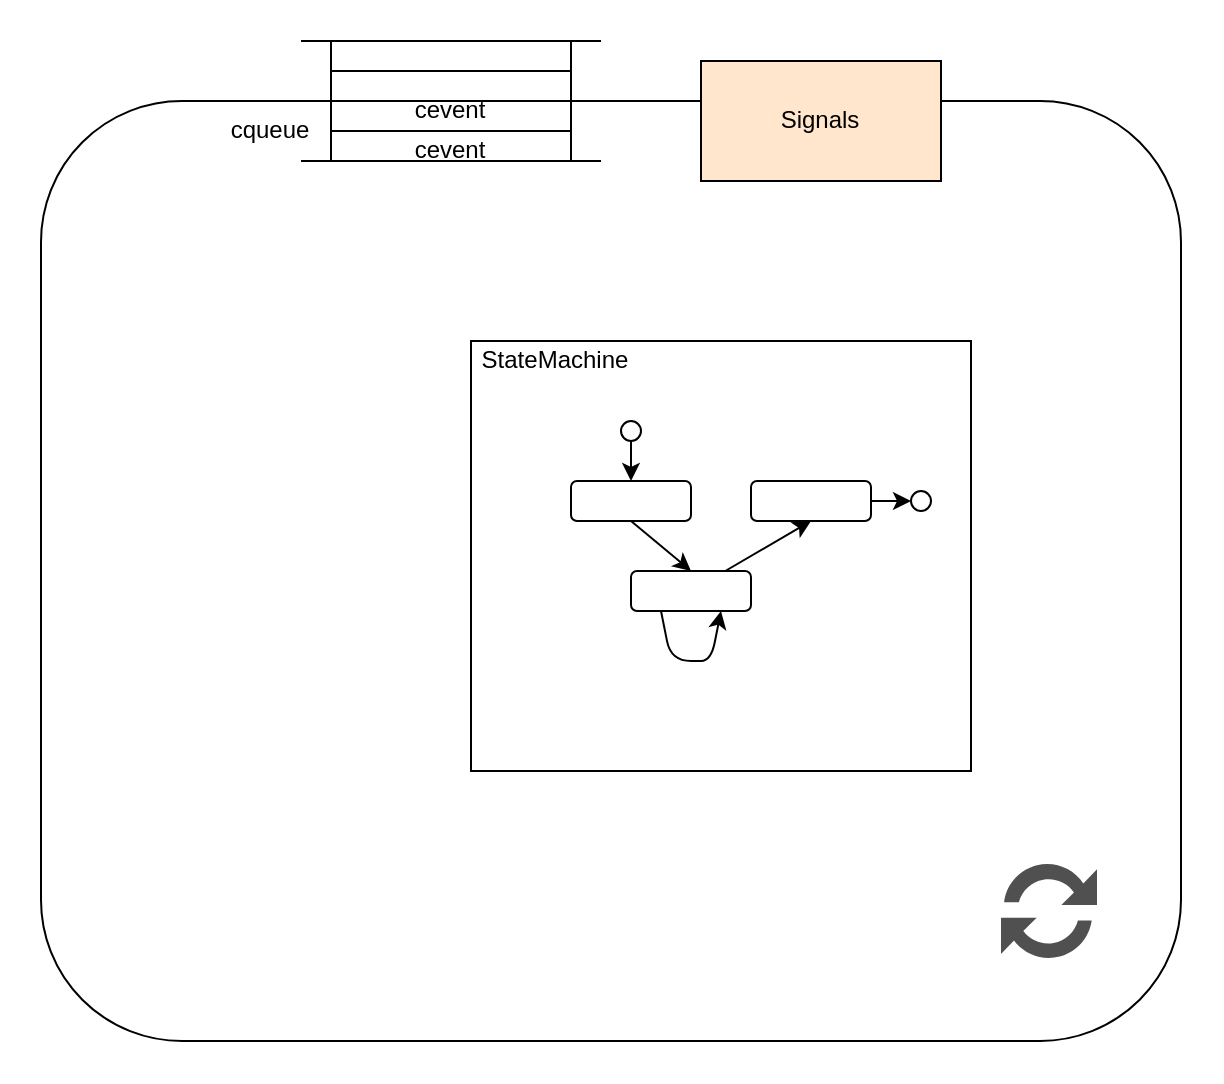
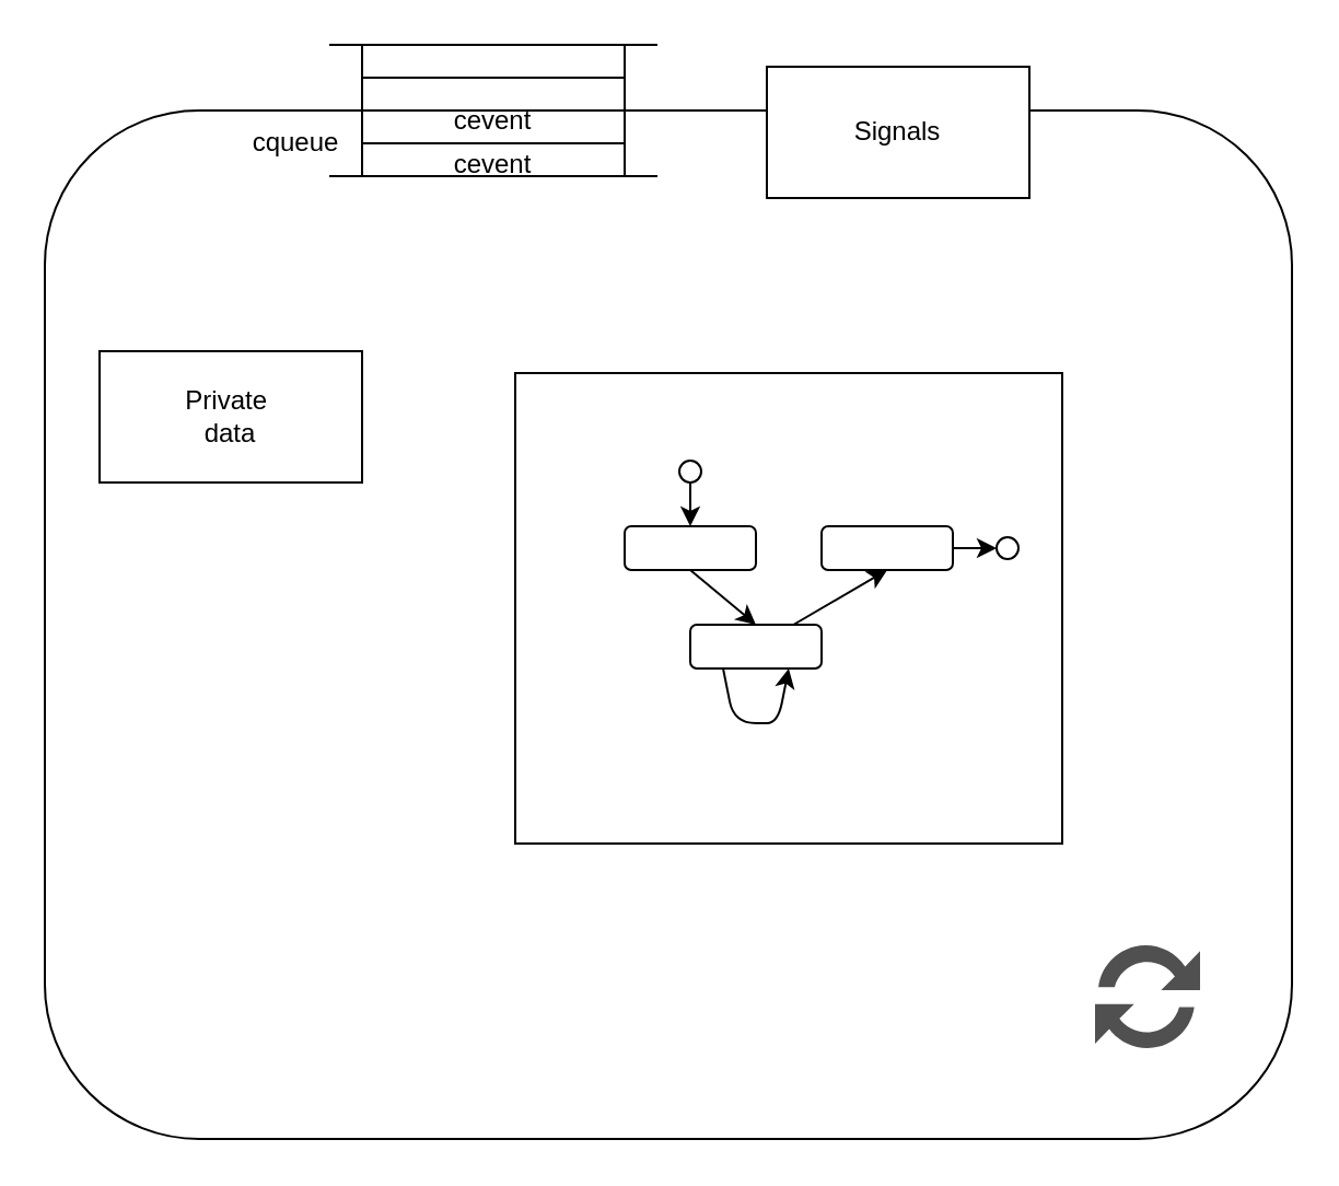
  <mxCell id="0" />
  <mxCell id="1" parent="0" />
  <mxCell id="2" value="" style="group" vertex="1" connectable="0" parent="1"><mxGeometry x="20" y="20" width="570" height="500" as="geometry" /></mxCell>
  <mxCell id="3" value="" style="rounded=1;whiteSpace=wrap;html=1;" parent="2" vertex="1"><mxGeometry y="30" width="570" height="470" as="geometry" /></mxCell>
  <mxCell id="4" value="" style="rounded=0;whiteSpace=wrap;html=1;" parent="2" vertex="1"><mxGeometry x="145" width="120" height="60" as="geometry" /></mxCell>
  <mxCell id="5" value="" style="endArrow=none;html=1;" parent="2" edge="1"><mxGeometry width="50" height="50" relative="1" as="geometry"><mxPoint x="130" as="sourcePoint" /><mxPoint x="280" as="targetPoint" /></mxGeometry></mxCell>
  <mxCell id="6" value="" style="endArrow=none;html=1;" parent="2" edge="1"><mxGeometry width="50" height="50" relative="1" as="geometry"><mxPoint x="130" y="60" as="sourcePoint" /><mxPoint x="280" y="60" as="targetPoint" /></mxGeometry></mxCell>
  <mxCell id="7" value="" style="endArrow=none;html=1;exitX=0;exitY=0.25;exitDx=0;exitDy=0;entryX=1;entryY=0.25;entryDx=0;entryDy=0;" parent="2" source="4" target="4" edge="1"><mxGeometry width="50" height="50" relative="1" as="geometry"><mxPoint x="310" y="80" as="sourcePoint" /><mxPoint x="270" y="10" as="targetPoint" /></mxGeometry></mxCell>
  <mxCell id="8" value="" style="endArrow=none;html=1;exitX=0;exitY=0.25;exitDx=0;exitDy=0;entryX=1;entryY=0.25;entryDx=0;entryDy=0;" parent="2" edge="1"><mxGeometry width="50" height="50" relative="1" as="geometry"><mxPoint x="145" y="30" as="sourcePoint" /><mxPoint x="265" y="30" as="targetPoint" /></mxGeometry></mxCell>
  <mxCell id="9" value="" style="endArrow=none;html=1;exitX=0;exitY=0.25;exitDx=0;exitDy=0;entryX=1;entryY=0.25;entryDx=0;entryDy=0;" parent="2" edge="1"><mxGeometry width="50" height="50" relative="1" as="geometry"><mxPoint x="145" y="45" as="sourcePoint" /><mxPoint x="265" y="45" as="targetPoint" /></mxGeometry></mxCell>
  <mxCell id="10" value="" style="rounded=0;whiteSpace=wrap;html=1;" vertex="1" parent="2"><mxGeometry x="215" y="150" width="250" height="215" as="geometry" /></mxCell>
  <mxCell id="11" value="" style="sketch=0;pointerEvents=1;shadow=0;dashed=0;html=1;strokeColor=none;labelPosition=center;verticalLabelPosition=bottom;verticalAlign=top;align=center;fillColor=#505050;shape=mxgraph.mscae.intune.update" vertex="1" parent="2"><mxGeometry x="480" y="410" width="48" height="50" as="geometry" /></mxCell>
- <mxCell id="12" value="Signals" style="rounded=0;whiteSpace=wrap;html=1;fillColor=#ffe6cc;" vertex="1" parent="2"><mxGeometry x="330" y="10" width="120" height="60" as="geometry" /></mxCell>
+ <mxCell id="12" value="Signals" style="rounded=0;whiteSpace=wrap;html=1;" vertex="1" parent="2"><mxGeometry x="330" y="10" width="120" height="60" as="geometry" /></mxCell>
  <mxCell id="13" value="cqueue" style="text;html=1;strokeColor=none;fillColor=none;align=center;verticalAlign=middle;whiteSpace=wrap;rounded=0;" vertex="1" parent="2"><mxGeometry x="85" y="40" width="60" height="10" as="geometry" /></mxCell>
- <mxCell id="14" value="StateMachine" style="text;html=1;strokeColor=none;fillColor=none;align=center;verticalAlign=middle;whiteSpace=wrap;rounded=0;" vertex="1" parent="2"><mxGeometry x="215" y="150" width="85" height="20" as="geometry" /></mxCell>
+ <mxCell id="15" value="Private&amp;nbsp;&lt;br&gt;data" style="rounded=0;whiteSpace=wrap;html=1;" vertex="1" parent="2"><mxGeometry x="25" y="140" width="120" height="60" as="geometry" /></mxCell>
  <mxCell id="16" value="cevent" style="text;html=1;strokeColor=none;fillColor=none;align=center;verticalAlign=middle;whiteSpace=wrap;rounded=0;" vertex="1" parent="2"><mxGeometry x="175" y="30" width="60" height="10" as="geometry" /></mxCell>
  <mxCell id="17" value="cevent" style="text;html=1;strokeColor=none;fillColor=none;align=center;verticalAlign=middle;whiteSpace=wrap;rounded=0;" vertex="1" parent="2"><mxGeometry x="175" y="50" width="60" height="10" as="geometry" /></mxCell>
  <mxCell id="18" style="edgeStyle=none;html=1;exitX=0.5;exitY=1;exitDx=0;exitDy=0;entryX=0.5;entryY=0;entryDx=0;entryDy=0;" edge="1" parent="1" source="19" target="21"><mxGeometry relative="1" as="geometry" /></mxCell>
  <mxCell id="19" value="" style="rounded=1;whiteSpace=wrap;html=1;" vertex="1" parent="1"><mxGeometry x="285" y="240" width="60" height="20" as="geometry" /></mxCell>
  <mxCell id="20" style="edgeStyle=none;html=1;entryX=0.5;entryY=1;entryDx=0;entryDy=0;" edge="1" parent="1" source="21" target="23"><mxGeometry relative="1" as="geometry" /></mxCell>
  <mxCell id="21" value="" style="rounded=1;whiteSpace=wrap;html=1;" vertex="1" parent="1"><mxGeometry x="315" y="285" width="60" height="20" as="geometry" /></mxCell>
  <mxCell id="22" value="" style="edgeStyle=none;html=1;" edge="1" parent="1" source="23" target="26"><mxGeometry relative="1" as="geometry" /></mxCell>
  <mxCell id="23" value="" style="rounded=1;whiteSpace=wrap;html=1;" vertex="1" parent="1"><mxGeometry x="375" y="240" width="60" height="20" as="geometry" /></mxCell>
  <mxCell id="24" style="edgeStyle=none;html=1;" edge="1" parent="1" source="25"><mxGeometry relative="1" as="geometry"><mxPoint x="315" y="240" as="targetPoint" /></mxGeometry></mxCell>
  <mxCell id="25" value="" style="ellipse;whiteSpace=wrap;html=1;aspect=fixed;" vertex="1" parent="1"><mxGeometry x="310" y="210" width="10" height="10" as="geometry" /></mxCell>
  <mxCell id="26" value="" style="ellipse;whiteSpace=wrap;html=1;rounded=1;" vertex="1" parent="1"><mxGeometry x="455" y="245" width="10" height="10" as="geometry" /></mxCell>
  <mxCell id="27" style="edgeStyle=none;html=1;exitX=0.25;exitY=1;exitDx=0;exitDy=0;entryX=0.75;entryY=1;entryDx=0;entryDy=0;" edge="1" parent="1" source="21" target="21"><mxGeometry relative="1" as="geometry"><Array as="points"><mxPoint x="335" y="330" /><mxPoint x="355" y="330" /></Array></mxGeometry></mxCell>
